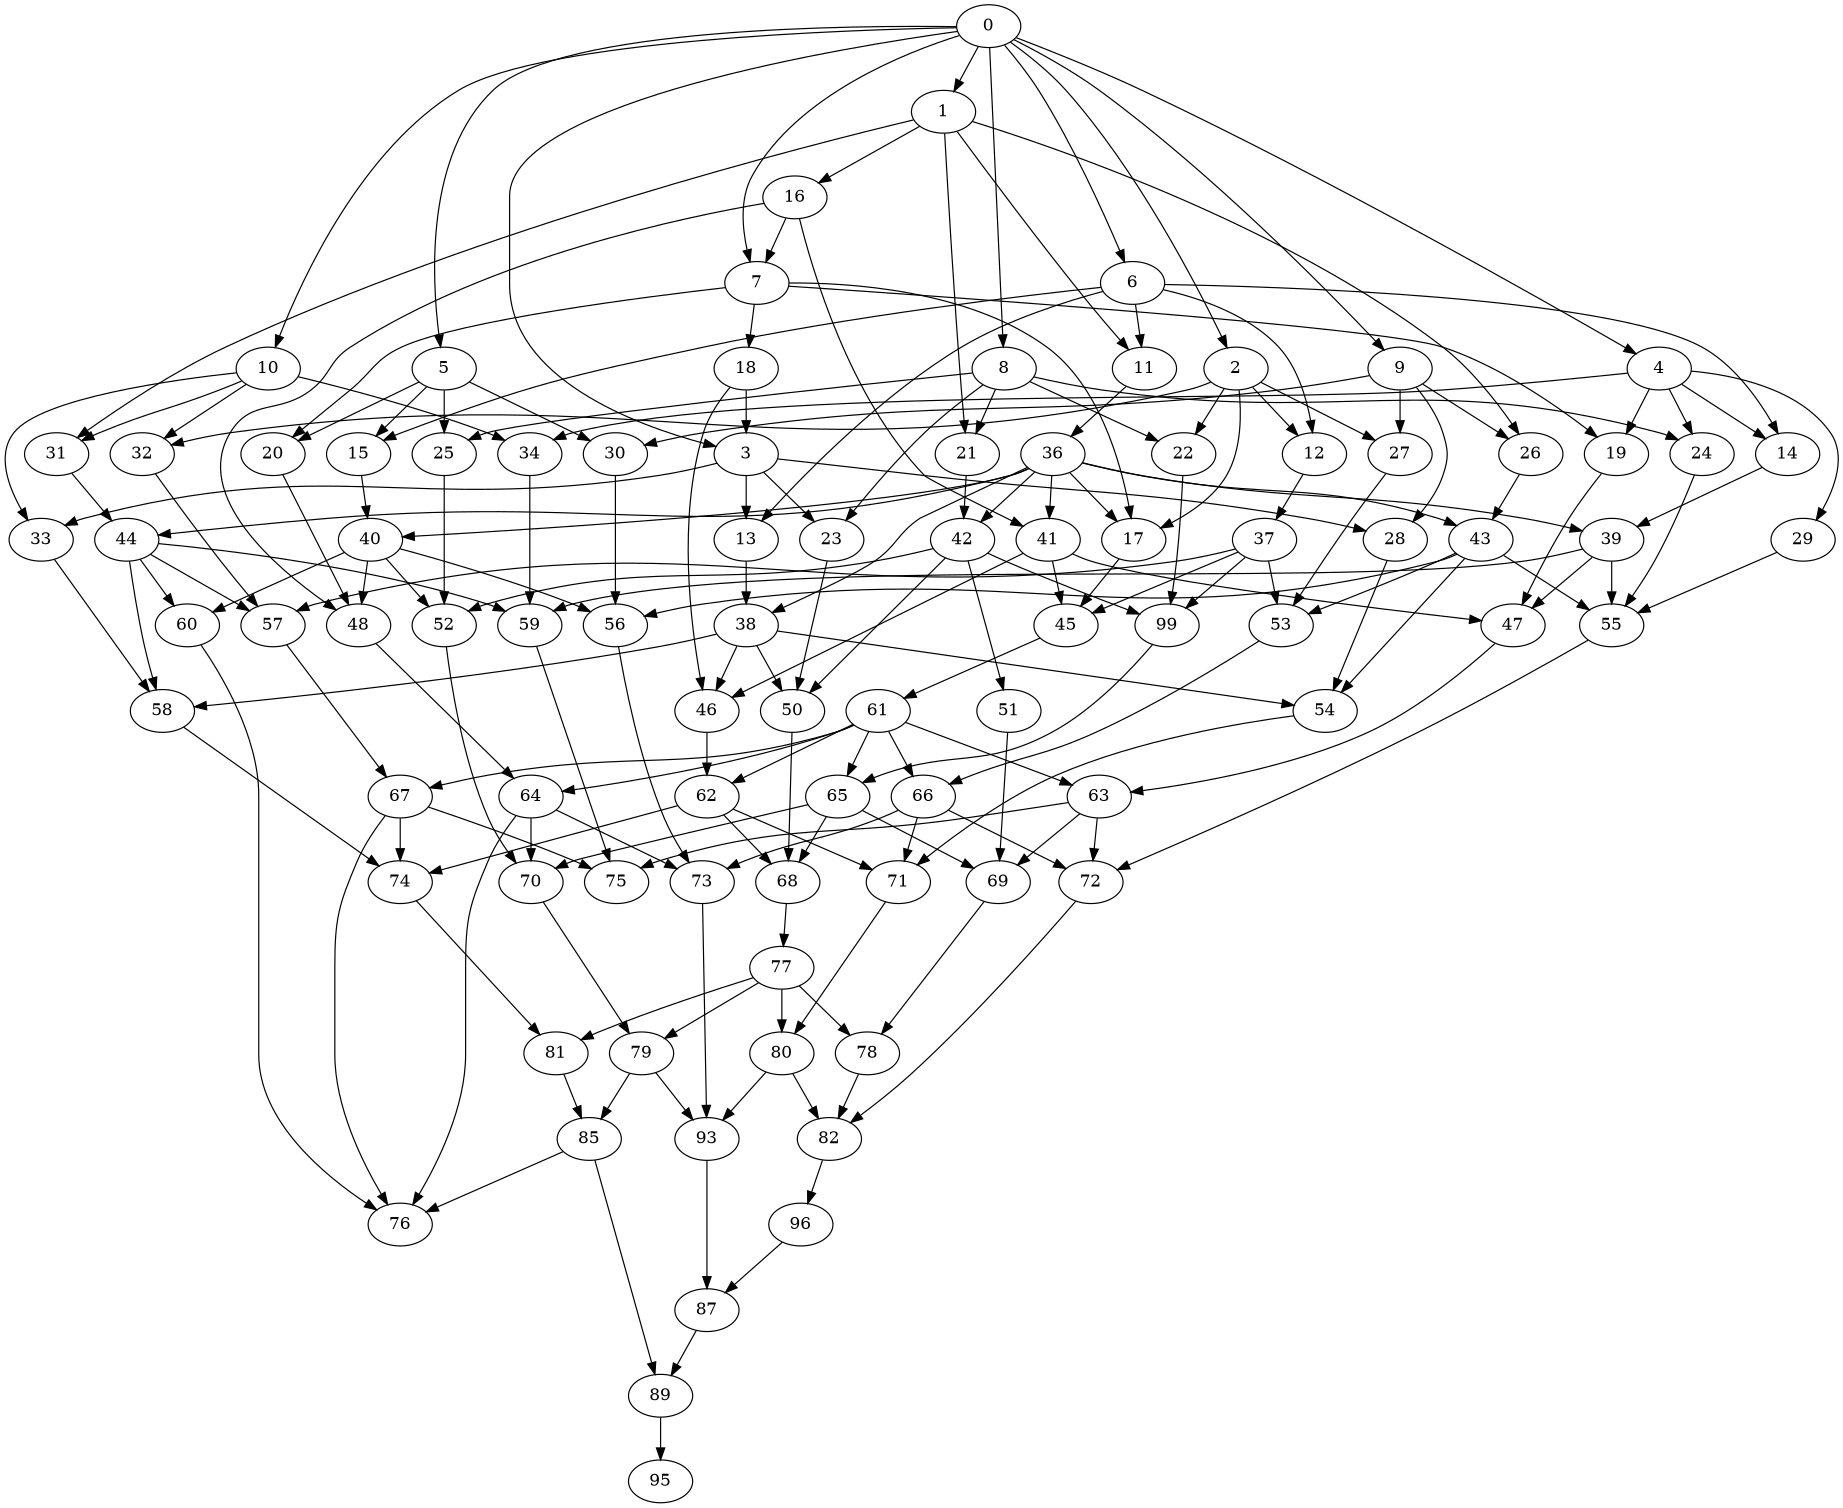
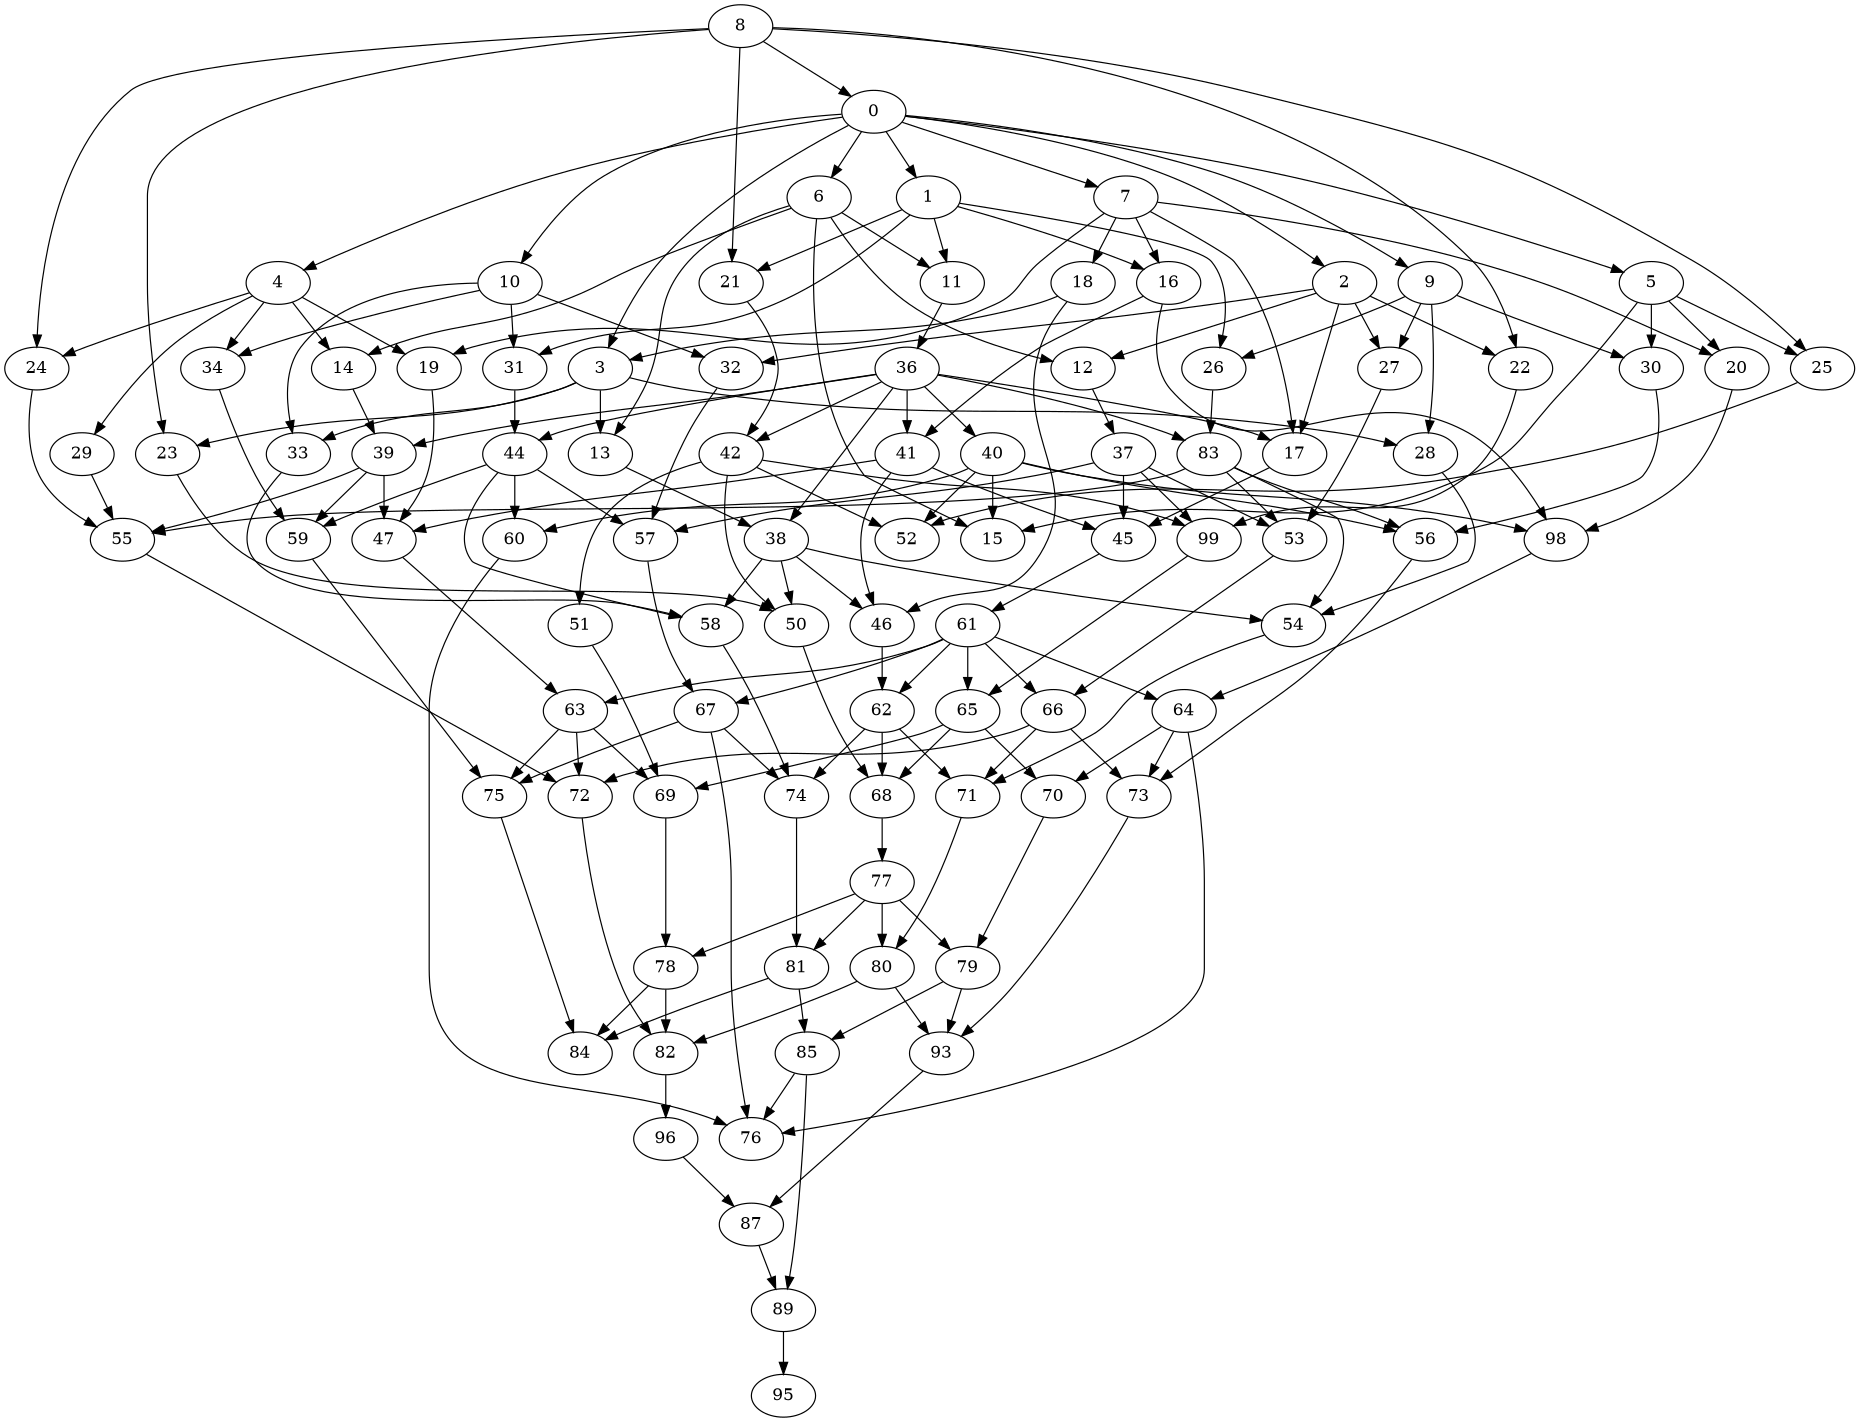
  digraph {
    node [kernel=bmod]
    edge [x=0 y=1]
    0 [kernel=lu]
    1 [kernel=fwd]
    2 [kernel=fwd]
    3 [kernel=fwd]
    4 [kernel=fwd]
    5 [kernel=fwd]
    6 [kernel=bdiv]
    7 [kernel=bdiv]
    8 [kernel=bdiv]
    9 [kernel=bdiv]
    10 [kernel=bdiv]
    11
    16
    21
    26
    31
    12
    17
    22
    27
    32
    13
    23
    28
    33
    14
    19
    24
    29
    34
    15
    20
    25
    30
    18
    36 [kernel=lu]
    41 [kernel=bdiv]
-   48
+   48 [label=98]
    42 [kernel=bdiv]
-   43 [kernel=bdiv]
+   43 [kernel=bdiv label=83]
    44 [kernel=bdiv]
    37 [kernel=fwd]
    45
    n44 [label=99]
    53
    57
    38 [kernel=fwd]
    46
    50
    54
    58
    39 [kernel=fwd]
    47
    55
    59
    40 [kernel=fwd]
    52
    56
    51
    60
    61 [kernel=lu]
    65 [kernel=bdiv]
    66 [kernel=bdiv]
    67 [kernel=bdiv]
    62 [kernel=fwd]
    68
    71
    74
    63 [kernel=fwd]
    69
    72
    75
    64 [kernel=fwd]
    70
    73
    76
    77 [kernel=lu]
    78 [kernel=fwd]
    79 [kernel=fwd]
    80 [kernel=bdiv]
    82
    n82 [label=93]
    81 [kernel=bdiv]
+   84
    85
    n86 [kernel=lu label=96]
    87 [kernel=fwd]
    89
    n89 [kernel=lu label=95]
    0 -> 1 [y=0]
    0 -> 2 [y=0]
    0 -> 3 [y=0]
    0 -> 4 [y=0]
    0 -> 5 [y=0]
    0 -> 6 [y=0]
    0 -> 7 [y=0]
-   0 -> 8 [y=0]
+   8 -> 0 [y=0]
    0 -> 9 [y=0]
    0 -> 10 [y=0]
    1 -> 11
    1 -> 16
    1 -> 21
    1 -> 26
    1 -> 31
    2 -> 12 [y=2]
    2 -> 17 [y=2]
    2 -> 22 [y=2]
    2 -> 27 [y=2]
    2 -> 32 [y=2]
    3 -> 13 [y=3]
    3 -> 23 [y=3]
    3 -> 28 [y=3]
    3 -> 33 [y=3]
    4 -> 14 [y=4]
    4 -> 19 [y=4]
    4 -> 24 [y=4]
    4 -> 29 [y=4]
    4 -> 34 [y=4]
    5 -> 15 [y=5]
    5 -> 20 [y=5]
    5 -> 25 [y=5]
    5 -> 30 [y=5]
    6 -> 11 [x=1 y=0]
    6 -> 12 [x=1 y=0]
    6 -> 13 [x=1 y=0]
    6 -> 14 [x=1 y=0]
    6 -> 15 [x=1 y=0]
-   16 -> 7 [x=2 y=0]
+   7 -> 16 [x=2 y=0]
    7 -> 17 [x=2 y=0]
    7 -> 19 [x=2 y=0]
    7 -> 20 [x=2 y=0]
    7 -> 18 [x=2 y=0]
    8 -> 21 [x=3 y=0]
    8 -> 22 [x=3 y=0]
    8 -> 23 [x=3 y=0]
    8 -> 24 [x=3 y=0]
    8 -> 25 [x=3 y=0]
    9 -> 26 [x=4 y=0]
    9 -> 27 [x=4 y=0]
    9 -> 28 [x=4 y=0]
    9 -> 30 [x=4 y=0]
    10 -> 31 [x=5 y=0]
    10 -> 32 [x=5 y=0]
    10 -> 33 [x=5 y=0]
    10 -> 34 [x=5 y=0]
    11 -> 36 [x=1]
    16 -> 41 [x=2]
    16 -> 48 [x=2]
    21 -> 42 [x=3]
    26 -> 43 [x=4]
    31 -> 44 [x=5]
    12 -> 37 [x=1 y=2]
    17 -> 45 [x=2 y=2]
    22 -> n44 [x=3 y=2]
    27 -> 53 [x=4 y=2]
    32 -> 57 [x=5 y=2]
    13 -> 38 [x=1 y=3]
    23 -> 50 [x=3 y=3]
    28 -> 54 [x=4 y=3]
    33 -> 58 [x=5 y=3]
    14 -> 39 [x=1 y=4]
    19 -> 47 [x=2 y=4]
    24 -> 55 [x=3 y=4]
    29 -> 55 [x=4 y=4]
    34 -> 59 [x=5 y=4]
-   15 -> 40 [x=1 y=5]
+   40 -> 15 [x=1 y=5]
    20 -> 48 [x=2 y=5]
    25 -> 52 [x=3 y=5]
    30 -> 56 [x=4 y=5]
    18 -> 3 [y=3]
    18 -> 46 [x=2 y=3]
    36 -> 17 [x=1]
    36 -> 41 [x=1]
    36 -> 42 [x=1]
    36 -> 43 [x=1]
    36 -> 44 [x=1]
    36 -> 38 [x=1]
    36 -> 39 [x=1]
    36 -> 40 [x=1]
    41 -> 45 [x=2]
    41 -> 46 [x=2]
    41 -> 47 [x=2]
    48 -> 64 [x=2 y=5]
    42 -> n44 [x=3]
    42 -> 50 [x=3]
    42 -> 52 [x=3]
    42 -> 51 [x=3]
    43 -> 53 [x=4]
    43 -> 54 [x=4]
    43 -> 55 [x=4]
    43 -> 56 [x=4]
    44 -> 57 [x=5]
    44 -> 58 [x=5]
    44 -> 59 [x=5]
    44 -> 60 [x=5]
    37 -> 45 [x=1 y=2]
    37 -> n44 [x=1 y=2]
    37 -> 53 [x=1 y=2]
    37 -> 57 [x=1 y=2]
    45 -> 61 [x=2 y=2]
    n44 -> 65 [x=3 y=2]
    53 -> 66 [x=4 y=2]
    57 -> 67 [x=5 y=2]
    38 -> 46 [x=1 y=3]
    38 -> 50 [x=1 y=3]
    38 -> 54 [x=1 y=3]
    38 -> 58 [x=1 y=3]
    46 -> 62 [x=2 y=3]
    50 -> 68 [x=3 y=3]
    54 -> 71 [x=4 y=3]
    58 -> 74 [x=5 y=3]
    39 -> 47 [x=1 y=4]
    39 -> 55 [x=1 y=4]
    39 -> 59 [x=1 y=4]
    47 -> 63 [x=2 y=4]
    55 -> 72 [x=4 y=4]
    59 -> 75 [x=5 y=4]
    40 -> 48 [x=1 y=5]
    40 -> 52 [x=1 y=5]
    40 -> 56 [x=1 y=5]
    40 -> 60 [x=1 y=5]
-   52 -> 70 [x=3 y=5]
    56 -> 73 [x=4 y=5]
    51 -> 69 [x=3 y=4]
    60 -> 76 [x=5 y=5]
    61 -> 65 [x=2 y=2]
    61 -> 66 [x=2 y=2]
    61 -> 67 [x=2 y=2]
    61 -> 62 [x=2 y=2]
    61 -> 63 [x=2 y=2]
    61 -> 64 [x=2 y=2]
    65 -> 68 [x=3 y=2]
    65 -> 69 [x=3 y=2]
    65 -> 70 [x=3 y=2]
    66 -> 71 [x=4 y=2]
    66 -> 72 [x=4 y=2]
    66 -> 73 [x=4 y=2]
    67 -> 74 [x=5 y=2]
    67 -> 75 [x=5 y=2]
    67 -> 76 [x=5 y=2]
    62 -> 68 [x=2 y=3]
    62 -> 71 [x=2 y=3]
    62 -> 74 [x=2 y=3]
    68 -> 77 [x=3 y=3]
    71 -> 80 [x=4 y=3]
    74 -> 81 [x=5 y=3]
    63 -> 69 [x=2 y=4]
    63 -> 72 [x=2 y=4]
    63 -> 75 [x=2 y=4]
    69 -> 78 [x=3 y=4]
    72 -> 82 [x=4 y=4]
+   75 -> 84 [x=5 y=4]
    64 -> 70 [x=2 y=5]
    64 -> 73 [x=2 y=5]
    64 -> 76 [x=2 y=5]
    70 -> 79 [x=3 y=5]
    73 -> n82 [x=4 y=5]
    77 -> 78 [x=3 y=3]
    77 -> 79 [x=3 y=3]
    77 -> 80 [x=3 y=3]
    77 -> 81 [x=3 y=3]
    78 -> 82 [x=3 y=4]
+   78 -> 84 [x=3 y=4]
    79 -> n82 [x=3 y=5]
    79 -> 85 [x=3 y=5]
    80 -> 82 [x=4 y=3]
    80 -> n82 [x=4 y=3]
    82 -> n86 [x=4 y=4]
    n82 -> 87 [x=4 y=5]
+   81 -> 84 [x=5 y=3]
    81 -> 85 [x=5 y=3]
    85 -> 76 [x=5 y=5]
    85 -> 89 [x=5 y=5]
    n86 -> 87 [x=4 y=4]
    87 -> 89 [x=4 y=5]
    89 -> n89 [x=5 y=5]
  }
